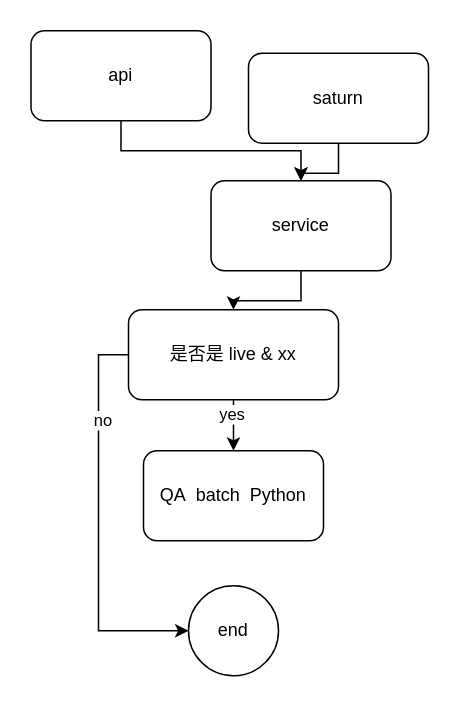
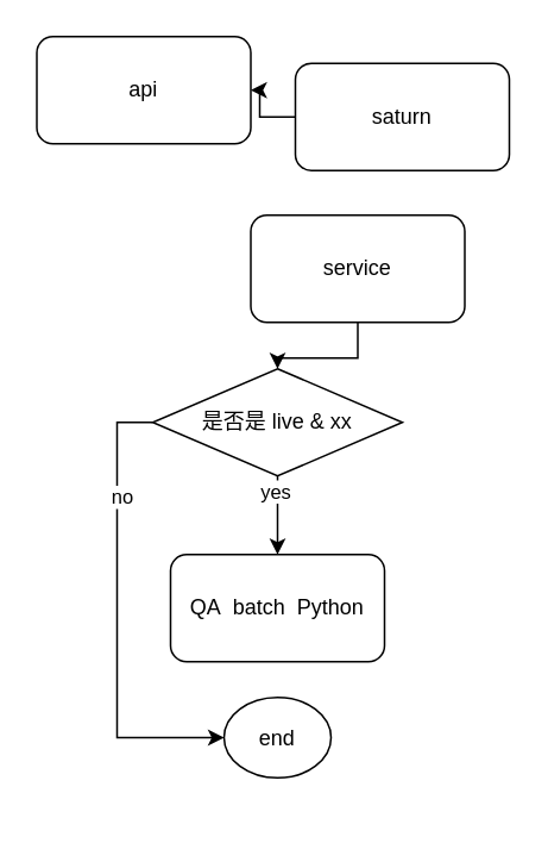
  <mxCell id="0" />
  <mxCell id="1" parent="0" />
- <mxCell id="2" style="edgeStyle=orthogonalEdgeStyle;rounded=0;orthogonalLoop=1;jettySize=auto;html=1;exitX=0.5;exitY=1;exitDx=0;exitDy=0;entryX=0.5;entryY=0;entryDx=0;entryDy=0;" edge="1" parent="1" source="3" target="7"><mxGeometry relative="1" as="geometry" /></mxCell>
  <mxCell id="3" value="api" style="rounded=1;whiteSpace=wrap;html=1;" vertex="1" parent="1"><mxGeometry x="20" y="20" width="120" height="60" as="geometry" /></mxCell>
- <mxCell id="4" style="edgeStyle=orthogonalEdgeStyle;rounded=0;orthogonalLoop=1;jettySize=auto;html=1;entryX=0.5;entryY=0;entryDx=0;entryDy=0;" edge="1" parent="1" source="5" target="7"><mxGeometry relative="1" as="geometry" /></mxCell>
+ <mxCell id="4" style="edgeStyle=orthogonalEdgeStyle;rounded=0;orthogonalLoop=1;jettySize=auto;html=1;" edge="1" parent="1" source="5" target="3"><mxGeometry relative="1" as="geometry" /></mxCell>
  <mxCell id="5" value="saturn" style="rounded=1;whiteSpace=wrap;html=1;" vertex="1" parent="1"><mxGeometry x="165" y="35" width="120" height="60" as="geometry" /></mxCell>
  <mxCell id="6" style="edgeStyle=orthogonalEdgeStyle;rounded=0;orthogonalLoop=1;jettySize=auto;html=1;exitX=0.5;exitY=1;exitDx=0;exitDy=0;entryX=0.5;entryY=0;entryDx=0;entryDy=0;" edge="1" parent="1" source="7" target="12"><mxGeometry relative="1" as="geometry" /></mxCell>
  <mxCell id="7" value="service" style="rounded=1;whiteSpace=wrap;html=1;" vertex="1" parent="1"><mxGeometry x="140" y="120" width="120" height="60" as="geometry" /></mxCell>
  <mxCell id="8" style="edgeStyle=orthogonalEdgeStyle;rounded=0;orthogonalLoop=1;jettySize=auto;html=1;exitX=0.5;exitY=1;exitDx=0;exitDy=0;" edge="1" parent="1" source="12" target="13"><mxGeometry relative="1" as="geometry" /></mxCell>
  <mxCell id="9" value="yes" style="edgeLabel;html=1;align=center;verticalAlign=middle;resizable=0;points=[];" vertex="1" connectable="0" parent="8"><mxGeometry x="-0.62" y="-2" relative="1" as="geometry"><mxPoint as="offset" /></mxGeometry></mxCell>
  <mxCell id="10" style="edgeStyle=orthogonalEdgeStyle;rounded=0;orthogonalLoop=1;jettySize=auto;html=1;entryX=0;entryY=0.5;entryDx=0;entryDy=0;exitX=0;exitY=0.5;exitDx=0;exitDy=0;" edge="1" parent="1" source="12" target="14"><mxGeometry relative="1" as="geometry" /></mxCell>
  <mxCell id="11" value="no" style="edgeLabel;html=1;align=center;verticalAlign=middle;resizable=0;points=[];" vertex="1" connectable="0" parent="10"><mxGeometry x="-0.534" y="2" relative="1" as="geometry"><mxPoint y="1" as="offset" /></mxGeometry></mxCell>
- <mxCell id="12" value="是否是 live &amp;amp; xx" style="whiteSpace=wrap;html=1;rounded=1;" vertex="1" parent="1"><mxGeometry x="85" y="206" width="140" height="60" as="geometry" /></mxCell>
- <mxCell id="13" value="QA&amp;nbsp; batch&amp;nbsp; Python" style="rounded=1;whiteSpace=wrap;html=1;" vertex="1" parent="1"><mxGeometry x="95" y="300" width="120" height="60" as="geometry" /></mxCell>
- <mxCell id="14" value="end" style="ellipse;whiteSpace=wrap;html=1;aspect=fixed;" vertex="1" parent="1"><mxGeometry x="125" y="390" width="60" height="60" as="geometry" /></mxCell>
+ <mxCell id="12" value="是否是 live &amp;amp; xx" style="rhombus;whiteSpace=wrap;html=1;" vertex="1" parent="1"><mxGeometry x="85" y="206" width="140" height="60" as="geometry" /></mxCell>
+ <mxCell id="13" value="QA&amp;nbsp; batch&amp;nbsp; Python" style="rounded=1;whiteSpace=wrap;html=1;" vertex="1" parent="1"><mxGeometry x="95" y="310" width="120" height="60" as="geometry" /></mxCell>
+ <mxCell id="14" value="end" style="ellipse;whiteSpace=wrap;html=1;aspect=fixed;" vertex="1" parent="1"><mxGeometry x="125" y="390" width="60" height="45" as="geometry" /></mxCell>
